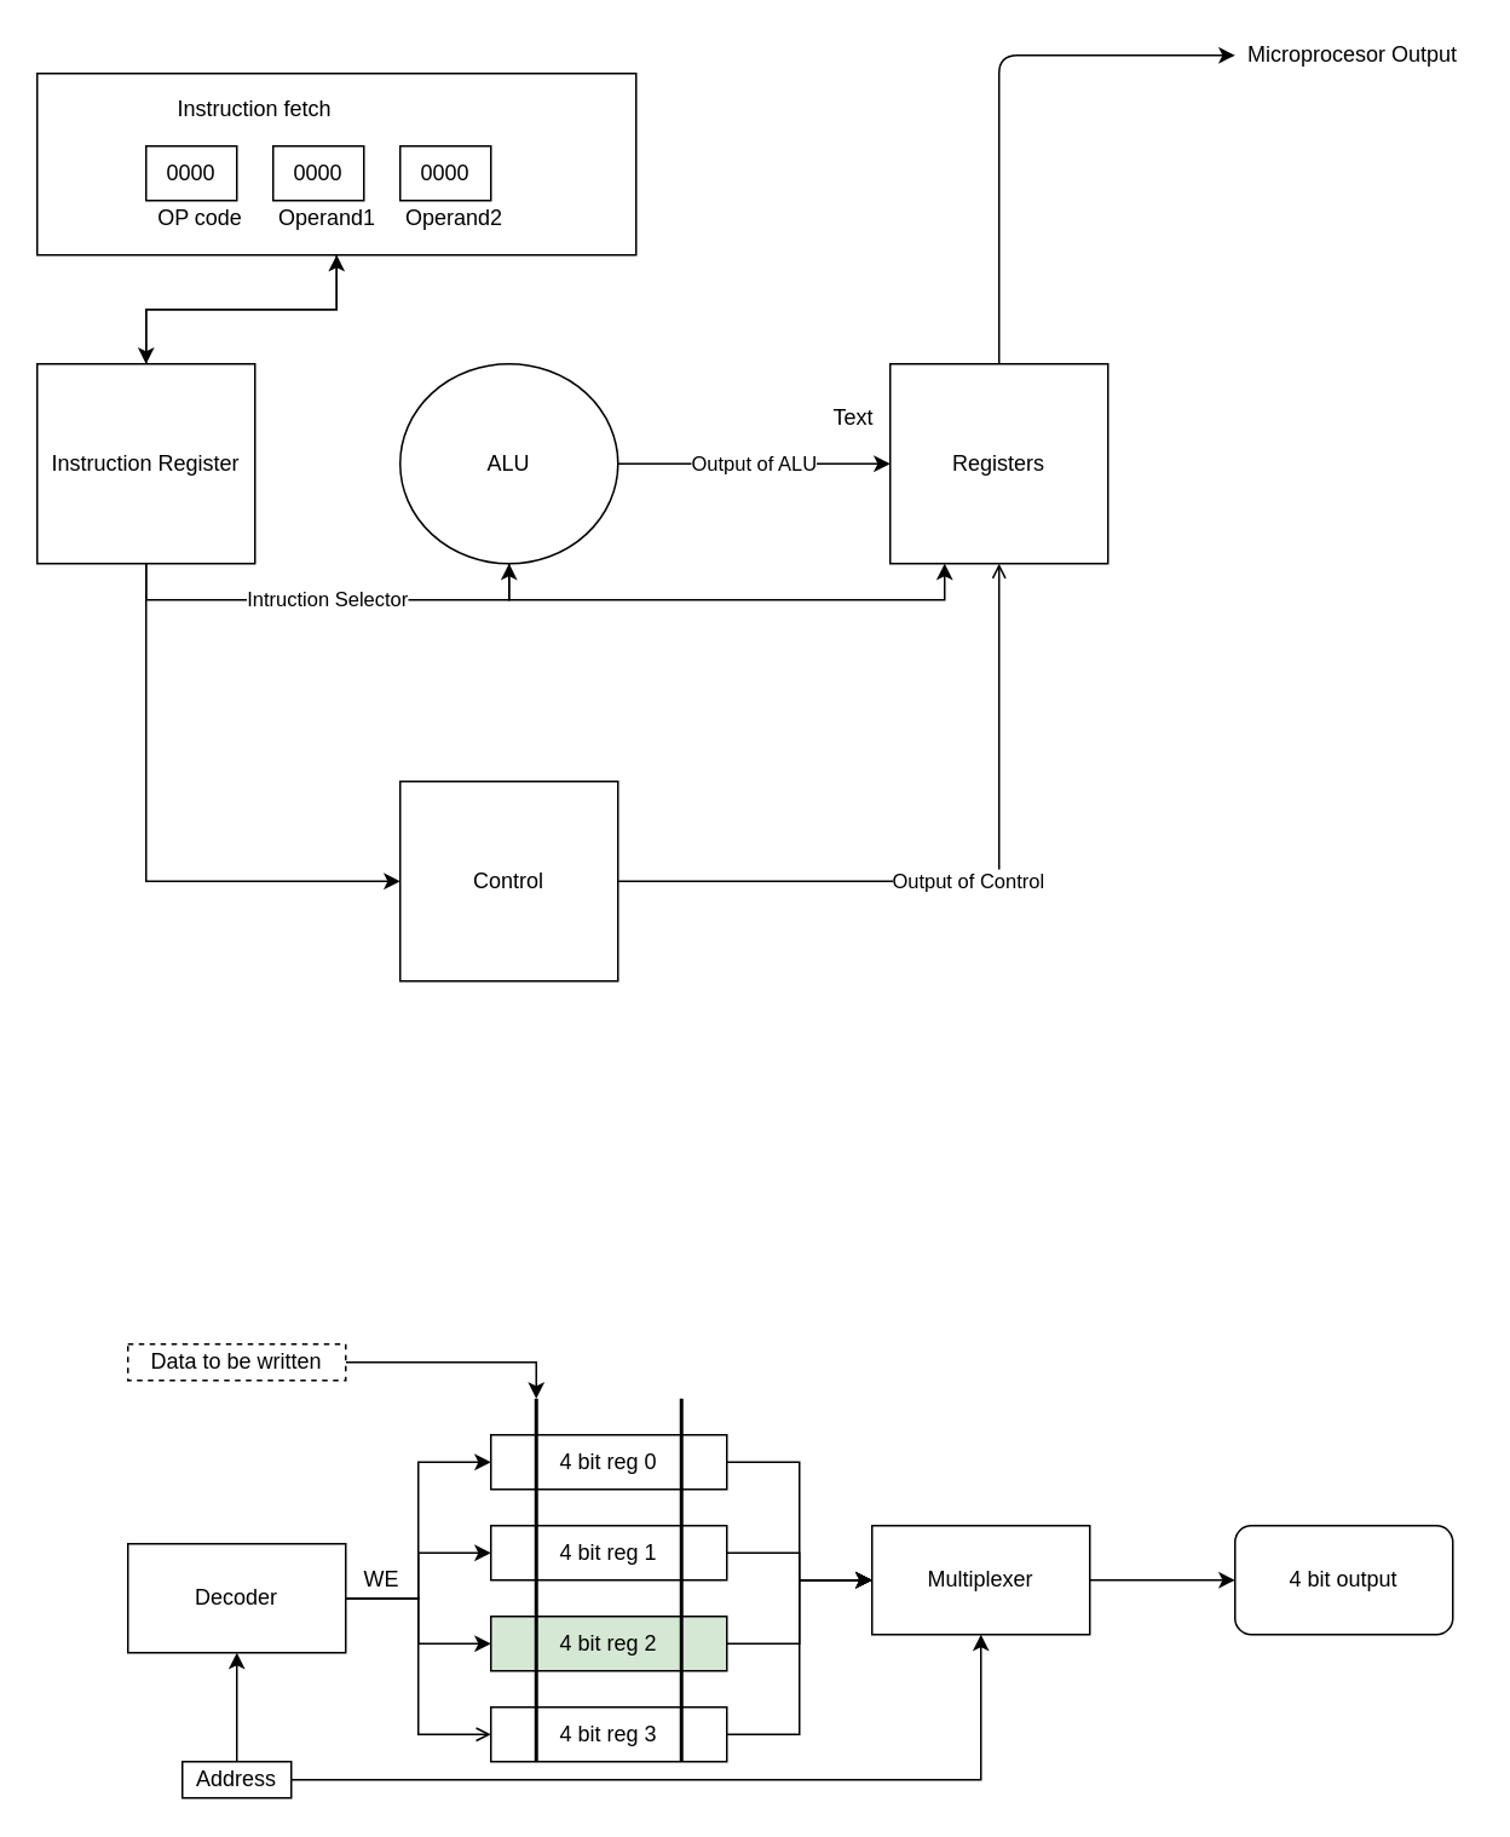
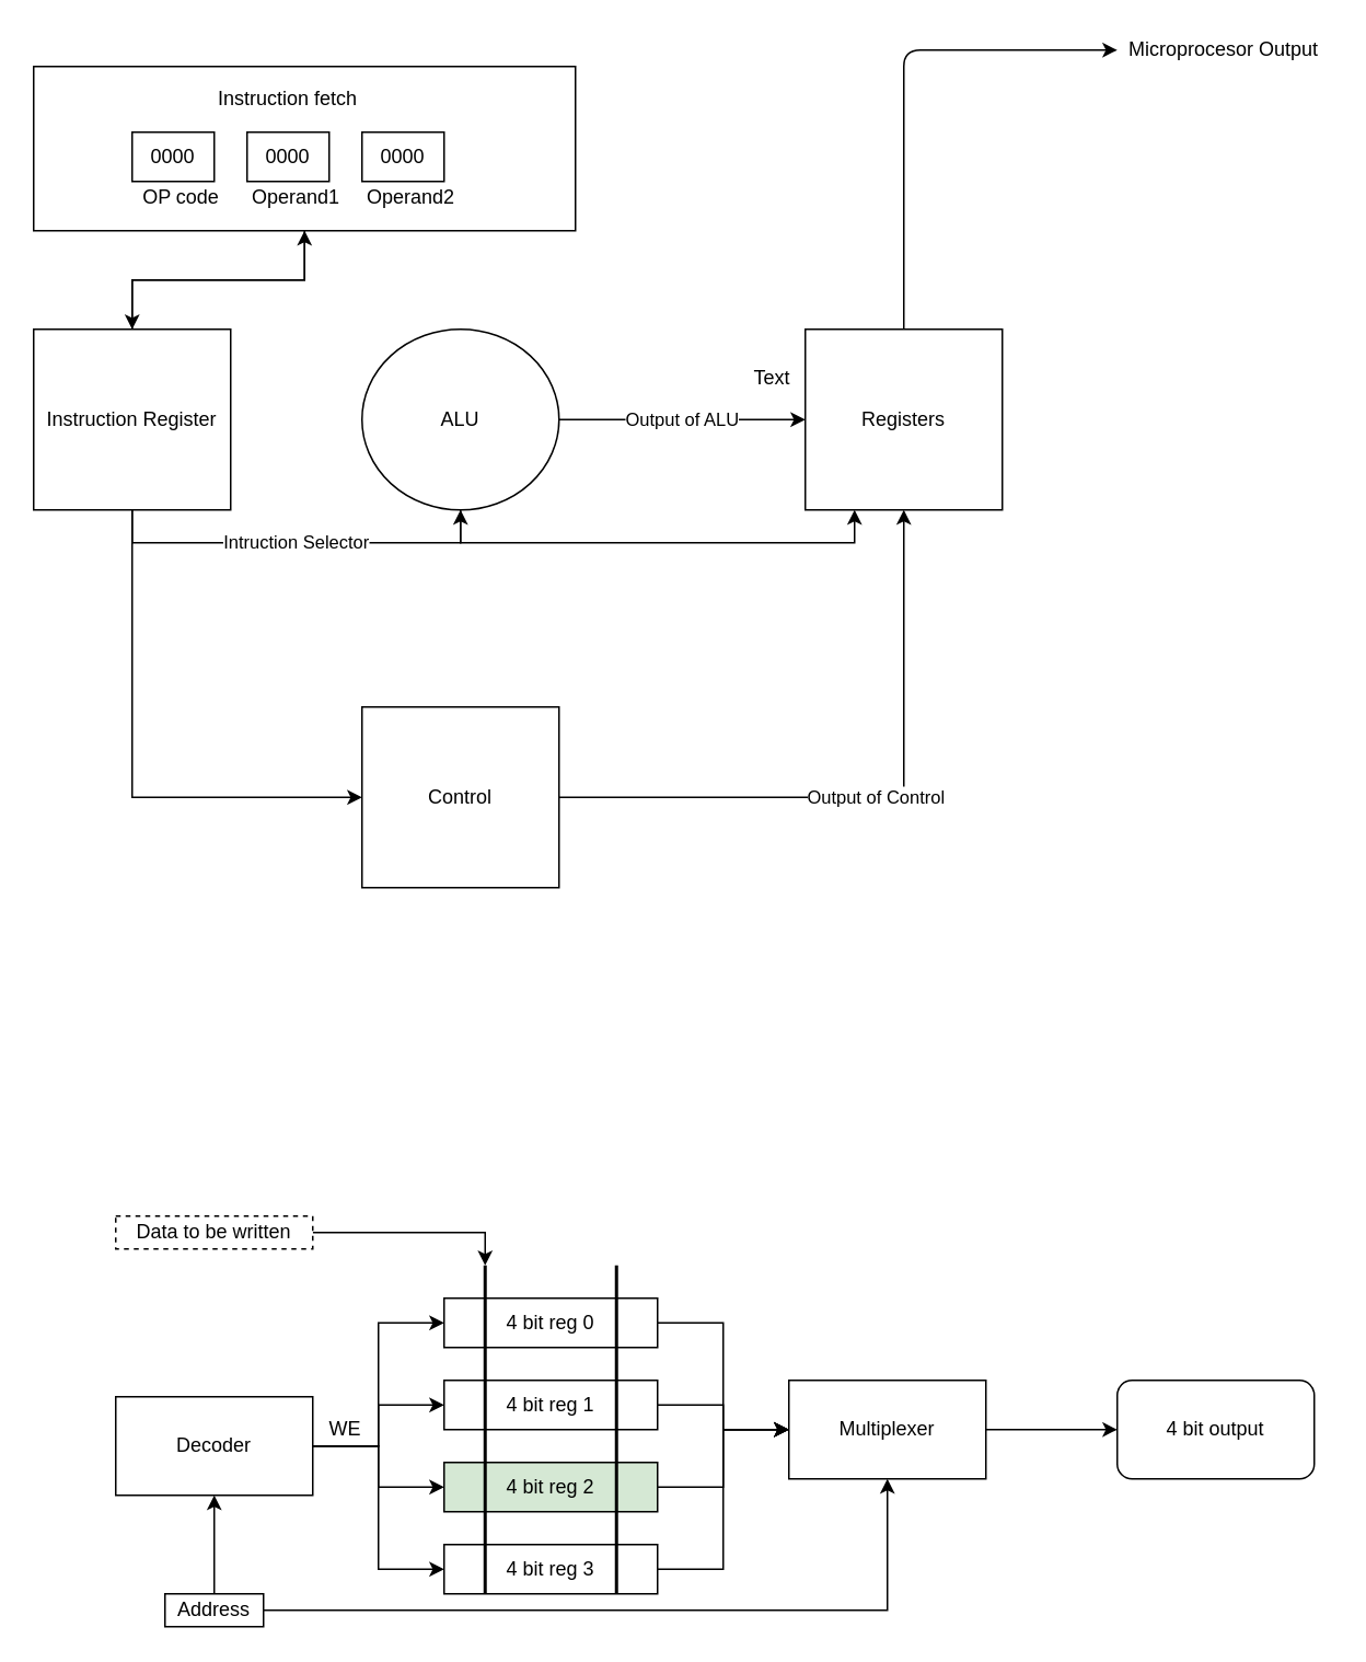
  <mxCell id="0" />
  <mxCell id="1" parent="0" />
  <mxCell id="2" value="Output of ALU" style="edgeStyle=orthogonalEdgeStyle;rounded=0;orthogonalLoop=1;jettySize=auto;html=1;entryX=0;entryY=0.5;entryDx=0;entryDy=0;" edge="1" parent="1" source="4" target="5"><mxGeometry relative="1" as="geometry" /></mxCell>
  <mxCell id="3" style="edgeStyle=orthogonalEdgeStyle;rounded=0;orthogonalLoop=1;jettySize=auto;html=1;" edge="1" parent="1" source="4" target="5"><mxGeometry relative="1" as="geometry"><Array as="points"><mxPoint x="280" y="330" /><mxPoint x="520" y="330" /></Array></mxGeometry></mxCell>
  <mxCell id="4" value="ALU" style="ellipse;whiteSpace=wrap;html=1;" vertex="1" parent="1"><mxGeometry x="220" y="200" width="120" height="110" as="geometry" /></mxCell>
  <mxCell id="5" value="Registers" style="rounded=0;whiteSpace=wrap;html=1;" vertex="1" parent="1"><mxGeometry x="490" y="200" width="120" height="110" as="geometry" /></mxCell>
  <mxCell id="6" value="Intruction Selector" style="edgeStyle=orthogonalEdgeStyle;rounded=0;orthogonalLoop=1;jettySize=auto;html=1;" edge="1" parent="1" source="9" target="4"><mxGeometry relative="1" as="geometry"><Array as="points"><mxPoint x="80" y="330" /><mxPoint x="280" y="330" /></Array></mxGeometry></mxCell>
  <mxCell id="7" style="edgeStyle=orthogonalEdgeStyle;rounded=0;orthogonalLoop=1;jettySize=auto;html=1;entryX=0.5;entryY=1;entryDx=0;entryDy=0;" edge="1" parent="1" source="9" target="38"><mxGeometry relative="1" as="geometry" /></mxCell>
  <mxCell id="8" style="edgeStyle=orthogonalEdgeStyle;rounded=0;orthogonalLoop=1;jettySize=auto;html=1;" edge="1" parent="1" source="9" target="35"><mxGeometry relative="1" as="geometry"><Array as="points"><mxPoint x="80" y="485" /></Array></mxGeometry></mxCell>
  <mxCell id="9" value="Instruction Register" style="rounded=0;whiteSpace=wrap;html=1;" vertex="1" parent="1"><mxGeometry x="20" y="200" width="120" height="110" as="geometry" /></mxCell>
  <mxCell id="10" style="edgeStyle=orthogonalEdgeStyle;rounded=0;orthogonalLoop=1;jettySize=auto;html=1;entryX=0;entryY=0.5;entryDx=0;entryDy=0;" edge="1" parent="1" source="11" target="24"><mxGeometry relative="1" as="geometry" /></mxCell>
  <mxCell id="11" value="4 bit reg 1" style="rounded=0;whiteSpace=wrap;html=1;" vertex="1" parent="1"><mxGeometry x="270" y="840" width="130" height="30" as="geometry" /></mxCell>
  <mxCell id="12" style="edgeStyle=orthogonalEdgeStyle;rounded=0;orthogonalLoop=1;jettySize=auto;html=1;entryX=0;entryY=0.5;entryDx=0;entryDy=0;" edge="1" parent="1" source="13" target="24"><mxGeometry relative="1" as="geometry" /></mxCell>
  <mxCell id="13" value="4 bit reg 2" style="rounded=0;whiteSpace=wrap;html=1;fillColor=#d5e8d4;" vertex="1" parent="1"><mxGeometry x="270" y="890" width="130" height="30" as="geometry" /></mxCell>
  <mxCell id="14" style="edgeStyle=orthogonalEdgeStyle;rounded=0;orthogonalLoop=1;jettySize=auto;html=1;entryX=0;entryY=0.5;entryDx=0;entryDy=0;" edge="1" parent="1" source="15" target="24"><mxGeometry relative="1" as="geometry" /></mxCell>
  <mxCell id="15" value="4 bit reg 3" style="rounded=0;whiteSpace=wrap;html=1;" vertex="1" parent="1"><mxGeometry x="270" y="940" width="130" height="30" as="geometry" /></mxCell>
  <mxCell id="16" style="edgeStyle=orthogonalEdgeStyle;rounded=0;orthogonalLoop=1;jettySize=auto;html=1;entryX=0;entryY=0.5;entryDx=0;entryDy=0;" edge="1" parent="1" source="17" target="24"><mxGeometry relative="1" as="geometry" /></mxCell>
  <mxCell id="17" value="4 bit reg 0" style="rounded=0;whiteSpace=wrap;html=1;" vertex="1" parent="1"><mxGeometry x="270" y="790" width="130" height="30" as="geometry" /></mxCell>
  <mxCell id="18" style="edgeStyle=orthogonalEdgeStyle;rounded=0;orthogonalLoop=1;jettySize=auto;html=1;entryX=0;entryY=0.5;entryDx=0;entryDy=0;" edge="1" parent="1" source="22" target="17"><mxGeometry relative="1" as="geometry" /></mxCell>
  <mxCell id="19" style="edgeStyle=orthogonalEdgeStyle;rounded=0;orthogonalLoop=1;jettySize=auto;html=1;" edge="1" parent="1" source="22" target="11"><mxGeometry relative="1" as="geometry" /></mxCell>
  <mxCell id="20" style="edgeStyle=orthogonalEdgeStyle;rounded=0;orthogonalLoop=1;jettySize=auto;html=1;entryX=0;entryY=0.5;entryDx=0;entryDy=0;" edge="1" parent="1" source="22" target="13"><mxGeometry relative="1" as="geometry" /></mxCell>
- <mxCell id="21" style="edgeStyle=orthogonalEdgeStyle;rounded=0;orthogonalLoop=1;jettySize=auto;html=1;entryX=0;entryY=0.5;entryDx=0;entryDy=0;endArrow=open;" edge="1" parent="1" source="22" target="15"><mxGeometry relative="1" as="geometry" /></mxCell>
+ <mxCell id="21" style="edgeStyle=orthogonalEdgeStyle;rounded=0;orthogonalLoop=1;jettySize=auto;html=1;entryX=0;entryY=0.5;entryDx=0;entryDy=0;" edge="1" parent="1" source="22" target="15"><mxGeometry relative="1" as="geometry" /></mxCell>
  <mxCell id="22" value="Decoder" style="rounded=0;whiteSpace=wrap;html=1;" vertex="1" parent="1"><mxGeometry x="70" y="850" width="120" height="60" as="geometry" /></mxCell>
  <mxCell id="23" style="edgeStyle=orthogonalEdgeStyle;rounded=0;orthogonalLoop=1;jettySize=auto;html=1;" edge="1" parent="1" source="24" target="25"><mxGeometry relative="1" as="geometry"><mxPoint x="660" y="870" as="targetPoint" /></mxGeometry></mxCell>
  <mxCell id="24" value="Multiplexer" style="rounded=0;whiteSpace=wrap;html=1;" vertex="1" parent="1"><mxGeometry x="480" y="840" width="120" height="60" as="geometry" /></mxCell>
  <mxCell id="25" value="4 bit output" style="rounded=1;whiteSpace=wrap;html=1;" vertex="1" parent="1"><mxGeometry x="680" y="840" width="120" height="60" as="geometry" /></mxCell>
  <mxCell id="26" style="edgeStyle=orthogonalEdgeStyle;rounded=0;orthogonalLoop=1;jettySize=auto;html=1;" edge="1" parent="1" source="28" target="22"><mxGeometry relative="1" as="geometry" /></mxCell>
  <mxCell id="27" style="edgeStyle=orthogonalEdgeStyle;rounded=0;orthogonalLoop=1;jettySize=auto;html=1;" edge="1" parent="1" source="28" target="24"><mxGeometry relative="1" as="geometry"><Array as="points"><mxPoint x="540" y="980" /></Array></mxGeometry></mxCell>
  <mxCell id="28" value="Address" style="rounded=0;whiteSpace=wrap;html=1;" vertex="1" parent="1"><mxGeometry x="100" y="970" width="60" height="20" as="geometry" /></mxCell>
  <mxCell id="29" style="edgeStyle=orthogonalEdgeStyle;rounded=0;orthogonalLoop=1;jettySize=auto;html=1;entryX=0;entryY=0.5;entryDx=0;entryDy=0;entryPerimeter=0;" edge="1" parent="1" source="30" target="31"><mxGeometry relative="1" as="geometry" /></mxCell>
  <mxCell id="30" value="Data to be written" style="rounded=0;whiteSpace=wrap;html=1;dashed=1;" vertex="1" parent="1"><mxGeometry x="70" y="740" width="120" height="20" as="geometry" /></mxCell>
  <mxCell id="31" value="" style="line;strokeWidth=2;direction=south;html=1;" vertex="1" parent="1"><mxGeometry x="290" y="770" width="10" height="200" as="geometry" /></mxCell>
  <mxCell id="32" value="" style="line;strokeWidth=2;direction=south;html=1;" vertex="1" parent="1"><mxGeometry x="370" y="770" width="10" height="200" as="geometry" /></mxCell>
  <mxCell id="33" value="WE" style="text;html=1;strokeColor=none;fillColor=none;align=center;verticalAlign=middle;whiteSpace=wrap;rounded=0;" vertex="1" parent="1"><mxGeometry x="190" y="860" width="40" height="20" as="geometry" /></mxCell>
- <mxCell id="34" value="Output of Control" style="edgeStyle=orthogonalEdgeStyle;rounded=0;orthogonalLoop=1;jettySize=auto;html=1;endArrow=open;" edge="1" parent="1" source="35" target="5"><mxGeometry relative="1" as="geometry"><Array as="points"><mxPoint x="550" y="485" /></Array></mxGeometry></mxCell>
+ <mxCell id="34" value="Output of Control" style="edgeStyle=orthogonalEdgeStyle;rounded=0;orthogonalLoop=1;jettySize=auto;html=1;" edge="1" parent="1" source="35" target="5"><mxGeometry relative="1" as="geometry"><Array as="points"><mxPoint x="550" y="485" /></Array></mxGeometry></mxCell>
  <mxCell id="35" value="Control" style="rounded=0;whiteSpace=wrap;html=1;" vertex="1" parent="1"><mxGeometry x="220" y="430" width="120" height="110" as="geometry" /></mxCell>
  <mxCell id="36" value="Text" style="text;html=1;strokeColor=none;fillColor=none;align=center;verticalAlign=middle;whiteSpace=wrap;rounded=0;" vertex="1" parent="1"><mxGeometry x="450" y="220" width="40" height="20" as="geometry" /></mxCell>
  <mxCell id="37" value="" style="group" vertex="1" connectable="0" parent="1"><mxGeometry x="20" y="40" width="330" height="100" as="geometry" /></mxCell>
  <mxCell id="38" value="" style="rounded=0;whiteSpace=wrap;html=1;" vertex="1" parent="37"><mxGeometry width="330" height="100" as="geometry" /></mxCell>
  <mxCell id="39" value="" style="group" vertex="1" connectable="0" parent="37"><mxGeometry x="130" y="40" width="60" height="50" as="geometry" /></mxCell>
  <mxCell id="40" value="0000" style="rounded=0;whiteSpace=wrap;html=1;" vertex="1" parent="39"><mxGeometry width="50" height="30" as="geometry" /></mxCell>
  <mxCell id="41" value="Operand1" style="text;html=1;strokeColor=none;fillColor=none;align=center;verticalAlign=middle;whiteSpace=wrap;rounded=0;" vertex="1" parent="39"><mxGeometry y="30" width="60" height="20" as="geometry" /></mxCell>
  <mxCell id="42" value="" style="group" vertex="1" connectable="0" parent="37"><mxGeometry x="200" y="40" width="60" height="50" as="geometry" /></mxCell>
  <mxCell id="43" value="0000" style="rounded=0;whiteSpace=wrap;html=1;" vertex="1" parent="42"><mxGeometry width="50" height="30" as="geometry" /></mxCell>
  <mxCell id="44" value="Operand2" style="text;html=1;strokeColor=none;fillColor=none;align=center;verticalAlign=middle;whiteSpace=wrap;rounded=0;" vertex="1" parent="42"><mxGeometry y="30" width="60" height="20" as="geometry" /></mxCell>
  <mxCell id="45" value="0000" style="rounded=0;whiteSpace=wrap;html=1;" vertex="1" parent="37"><mxGeometry x="60" y="40" width="50" height="30" as="geometry" /></mxCell>
  <mxCell id="46" value="OP code" style="text;html=1;strokeColor=none;fillColor=none;align=center;verticalAlign=middle;whiteSpace=wrap;rounded=0;" vertex="1" parent="37"><mxGeometry x="60" y="70" width="60" height="20" as="geometry" /></mxCell>
- <mxCell id="47" value="Instruction fetch" style="text;html=1;strokeColor=none;fillColor=none;align=center;verticalAlign=middle;whiteSpace=wrap;rounded=0;" vertex="1" parent="37"><mxGeometry x="25" y="10" width="190" height="20" as="geometry" /></mxCell>
+ <mxCell id="47" value="Instruction fetch" style="text;html=1;strokeColor=none;fillColor=none;align=center;verticalAlign=middle;whiteSpace=wrap;rounded=0;" vertex="1" parent="37"><mxGeometry x="60" y="10" width="190" height="20" as="geometry" /></mxCell>
  <mxCell id="48" style="edgeStyle=orthogonalEdgeStyle;rounded=0;orthogonalLoop=1;jettySize=auto;html=1;entryX=0.5;entryY=0;entryDx=0;entryDy=0;" edge="1" parent="1" source="38" target="9"><mxGeometry relative="1" as="geometry" /></mxCell>
  <mxCell id="49" value="" style="endArrow=classic;html=1;" edge="1" parent="1" source="5"><mxGeometry width="50" height="50" relative="1" as="geometry"><mxPoint x="540" y="220" as="sourcePoint" /><mxPoint x="680" y="30" as="targetPoint" /><Array as="points"><mxPoint x="550" y="30" /></Array></mxGeometry></mxCell>
  <mxCell id="50" value="Microprocesor Output" style="text;html=1;strokeColor=none;fillColor=none;align=center;verticalAlign=middle;whiteSpace=wrap;rounded=0;" vertex="1" parent="1"><mxGeometry x="680" y="20" width="130" height="20" as="geometry" /></mxCell>
